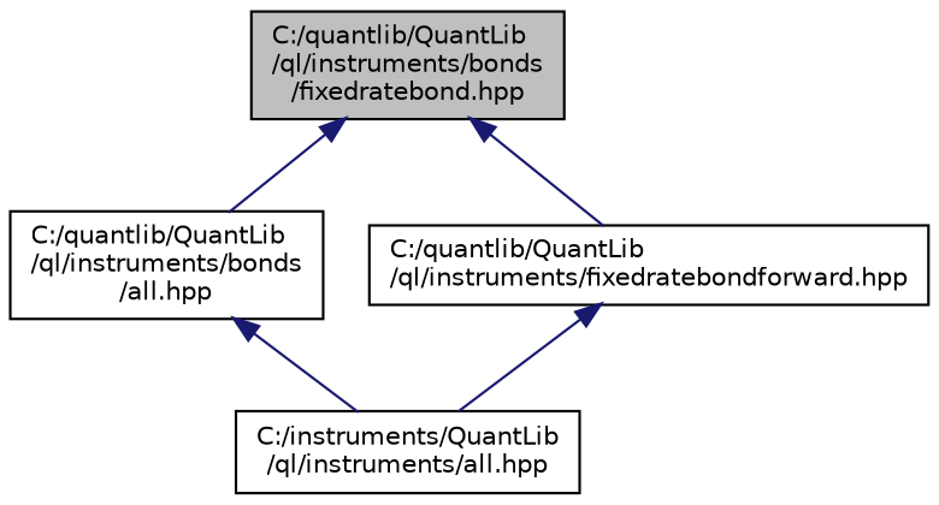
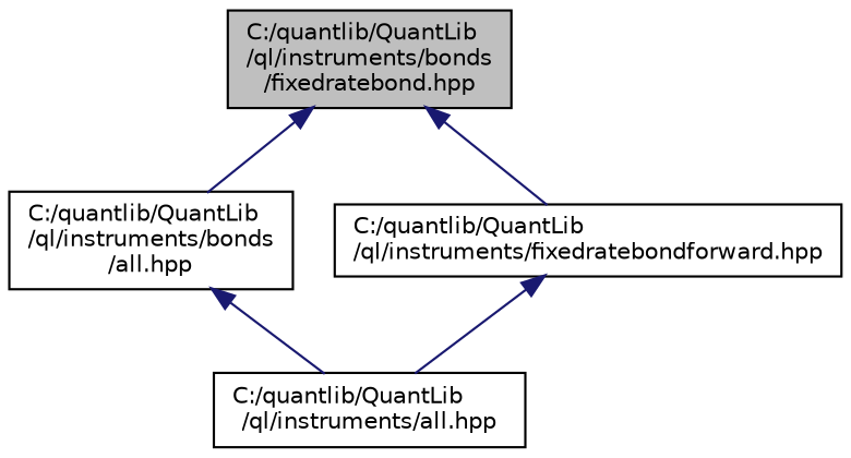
  digraph {
    node [color=black fillcolor=white fontname=Helvetica fontsize=10 shape=record style=filled]
    edge [color=midnightblue dir=back fontname=Helvetica fontsize=10 labelfontname=Helvetica labelfontsize=10 style=solid]
    n1 [fillcolor=grey75 fontcolor=black height=0.2 label="C:/quantlib/QuantLib\l/ql/instruments/bonds\l/fixedratebond.hpp" width=0.4]
    n2 [height=0.2 label="C:/quantlib/QuantLib\l/ql/instruments/bonds\l/all.hpp" width=0.4]
    n3 [height=0.2 label="C:/quantlib/QuantLib\l/ql/instruments/fixedratebondforward.hpp" width=0.4]
-   n4 [height=0.2 label="C:/instruments/QuantLib\l/ql/instruments/all.hpp" width=0.4]
+   n4 [height=0.2 label="C:/quantlib/QuantLib\l/ql/instruments/all.hpp" width=0.4]
    n1 -> n2
    n1 -> n3
    n2 -> n4
    n3 -> n4
  }
